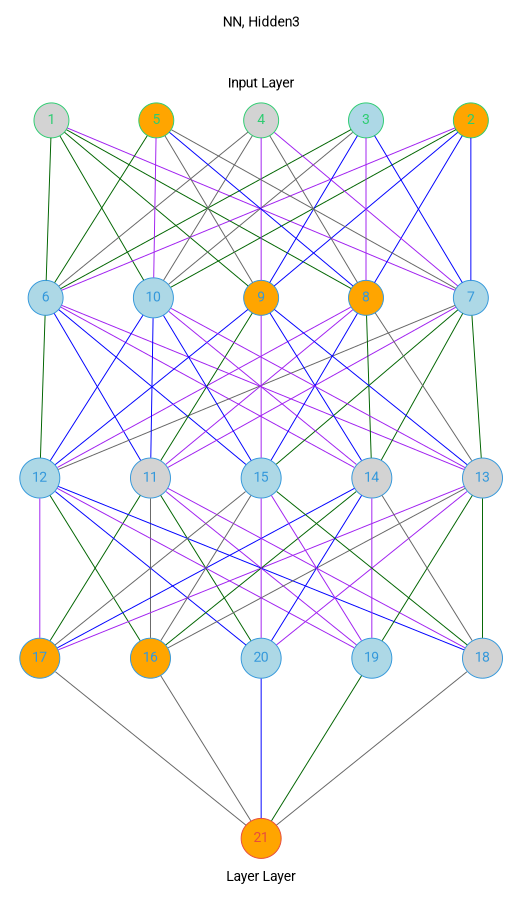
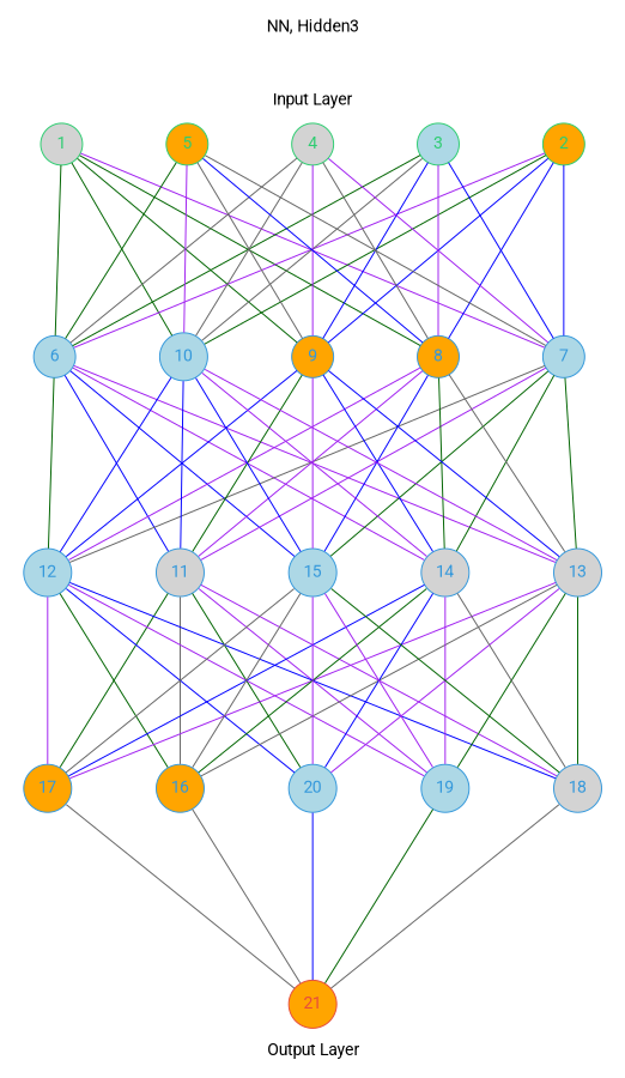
  digraph {
    arrowShape=none
    nodesep=1
    ranksep=2
    splines=false
    fontname=Roboto
    node [color="#3498db" fontcolor="#3498db" shape=circle style=filled fillcolor=lightblue fontname=Roboto]
    edge [arrowhead=none color=purple fontname=Roboto]
    1 [color="#2ecc71" fontcolor="#2ecc71" fillcolor=lightgrey]
    2 [color="#2ecc71" fontcolor="#2ecc71" fillcolor=orange]
    3 [color="#2ecc71" fontcolor="#2ecc71"]
    4 [color="#2ecc71" fontcolor="#2ecc71" fillcolor=lightgrey]
    5 [color="#2ecc71" fontcolor="#2ecc71" fillcolor=orange]
    6
    7
    8 [fillcolor=orange]
    9 [fillcolor=orange]
    10
    11 [fillcolor=lightgrey]
    12
    13 [fillcolor=lightgrey]
    14 [fillcolor=lightgrey]
    15
    16 [fillcolor=orange]
    17 [fillcolor=orange]
    18 [fillcolor=lightgrey]
    19
    20
    21 [color="#e74c3c" fontcolor="#e74c3c" fillcolor=orange]
    subgraph cluster_1 {
      color=white
      label="NN, Hidden3\n\n\n\nInput Layer"
      rank=same
      1
      2
      3
      4
      5
    }
    subgraph cluster_2 {
      color=white
      labeljust=right
      labelloc=b
      rank=same
      6
      7
      8
      9
      10
    }
    subgraph cluster_3 {
      color=white
      labeljust=right
      labelloc=b
      rank=same
      11
      12
      13
      14
      15
    }
    subgraph cluster_4 {
      color=white
      labeljust=right
      labelloc=b
      rank=same
      16
      17
      18
      19
      20
    }
    subgraph cluster_5 {
      color=white
-     label="Layer Layer"
+     label="Output Layer"
      labeljust=1
      labelloc=bottom
      rank=same
      21
    }
    1 -> 6 [color=darkgreen]
    1 -> 7
    1 -> 8 [color=darkgreen]
    1 -> 9 [color=darkgreen]
    1 -> 10 [color=darkgreen]
    2 -> 6
    2 -> 7 [color=blue]
    2 -> 8 [color=blue]
    2 -> 9 [color=blue]
    2 -> 10 [color=darkgreen]
    3 -> 6 [color=darkgreen]
    3 -> 7 [color=blue]
    3 -> 8
    3 -> 9 [color=blue]
    3 -> 10 [color=gray40]
    4 -> 6 [color=gray40]
    4 -> 7
    4 -> 8 [color=gray40]
    4 -> 9
    4 -> 10 [color=gray40]
    5 -> 6 [color=darkgreen]
    5 -> 7 [color=gray40]
    5 -> 8 [color=blue]
    5 -> 9 [color=gray40]
    5 -> 10
    6 -> 11 [color=blue]
    6 -> 12 [color=darkgreen]
    6 -> 13
    6 -> 14
    6 -> 15 [color=blue]
    7 -> 11
    7 -> 12 [color=gray40]
    7 -> 13 [color=darkgreen]
    7 -> 14 [color=darkgreen]
    7 -> 15 [color=darkgreen]
    8 -> 11
    8 -> 12
    8 -> 13 [color=gray40]
    8 -> 14 [color=darkgreen]
    8 -> 15 [color=blue]
    9 -> 11 [color=darkgreen]
    9 -> 12 [color=blue]
    9 -> 13 [color=blue]
    9 -> 14 [color=blue]
    9 -> 15
    10 -> 11 [color=blue]
    10 -> 12 [color=blue]
    10 -> 13
    10 -> 14
    10 -> 15 [color=blue]
    11 -> 16 [color=gray40]
    11 -> 17 [color=darkgreen]
    11 -> 18
    11 -> 19
    11 -> 20 [color=darkgreen]
    12 -> 16 [color=darkgreen]
    12 -> 17
    12 -> 18 [color=blue]
    12 -> 19
    12 -> 20 [color=blue]
    13 -> 16 [color=gray40]
    13 -> 17
    13 -> 18 [color=darkgreen]
    13 -> 19 [color=darkgreen]
    13 -> 20
    14 -> 16 [color=darkgreen]
    14 -> 17 [color=blue]
    14 -> 18 [color=gray40]
    14 -> 19
    14 -> 20 [color=blue]
    15 -> 16 [color=gray40]
    15 -> 17 [color=gray40]
    15 -> 18 [color=darkgreen]
    15 -> 19
    15 -> 20
    16 -> 21 [color=gray40]
    17 -> 21 [color=gray40]
    18 -> 21 [color=gray40]
    19 -> 21 [color=darkgreen]
    20 -> 21 [color=blue]
  }
